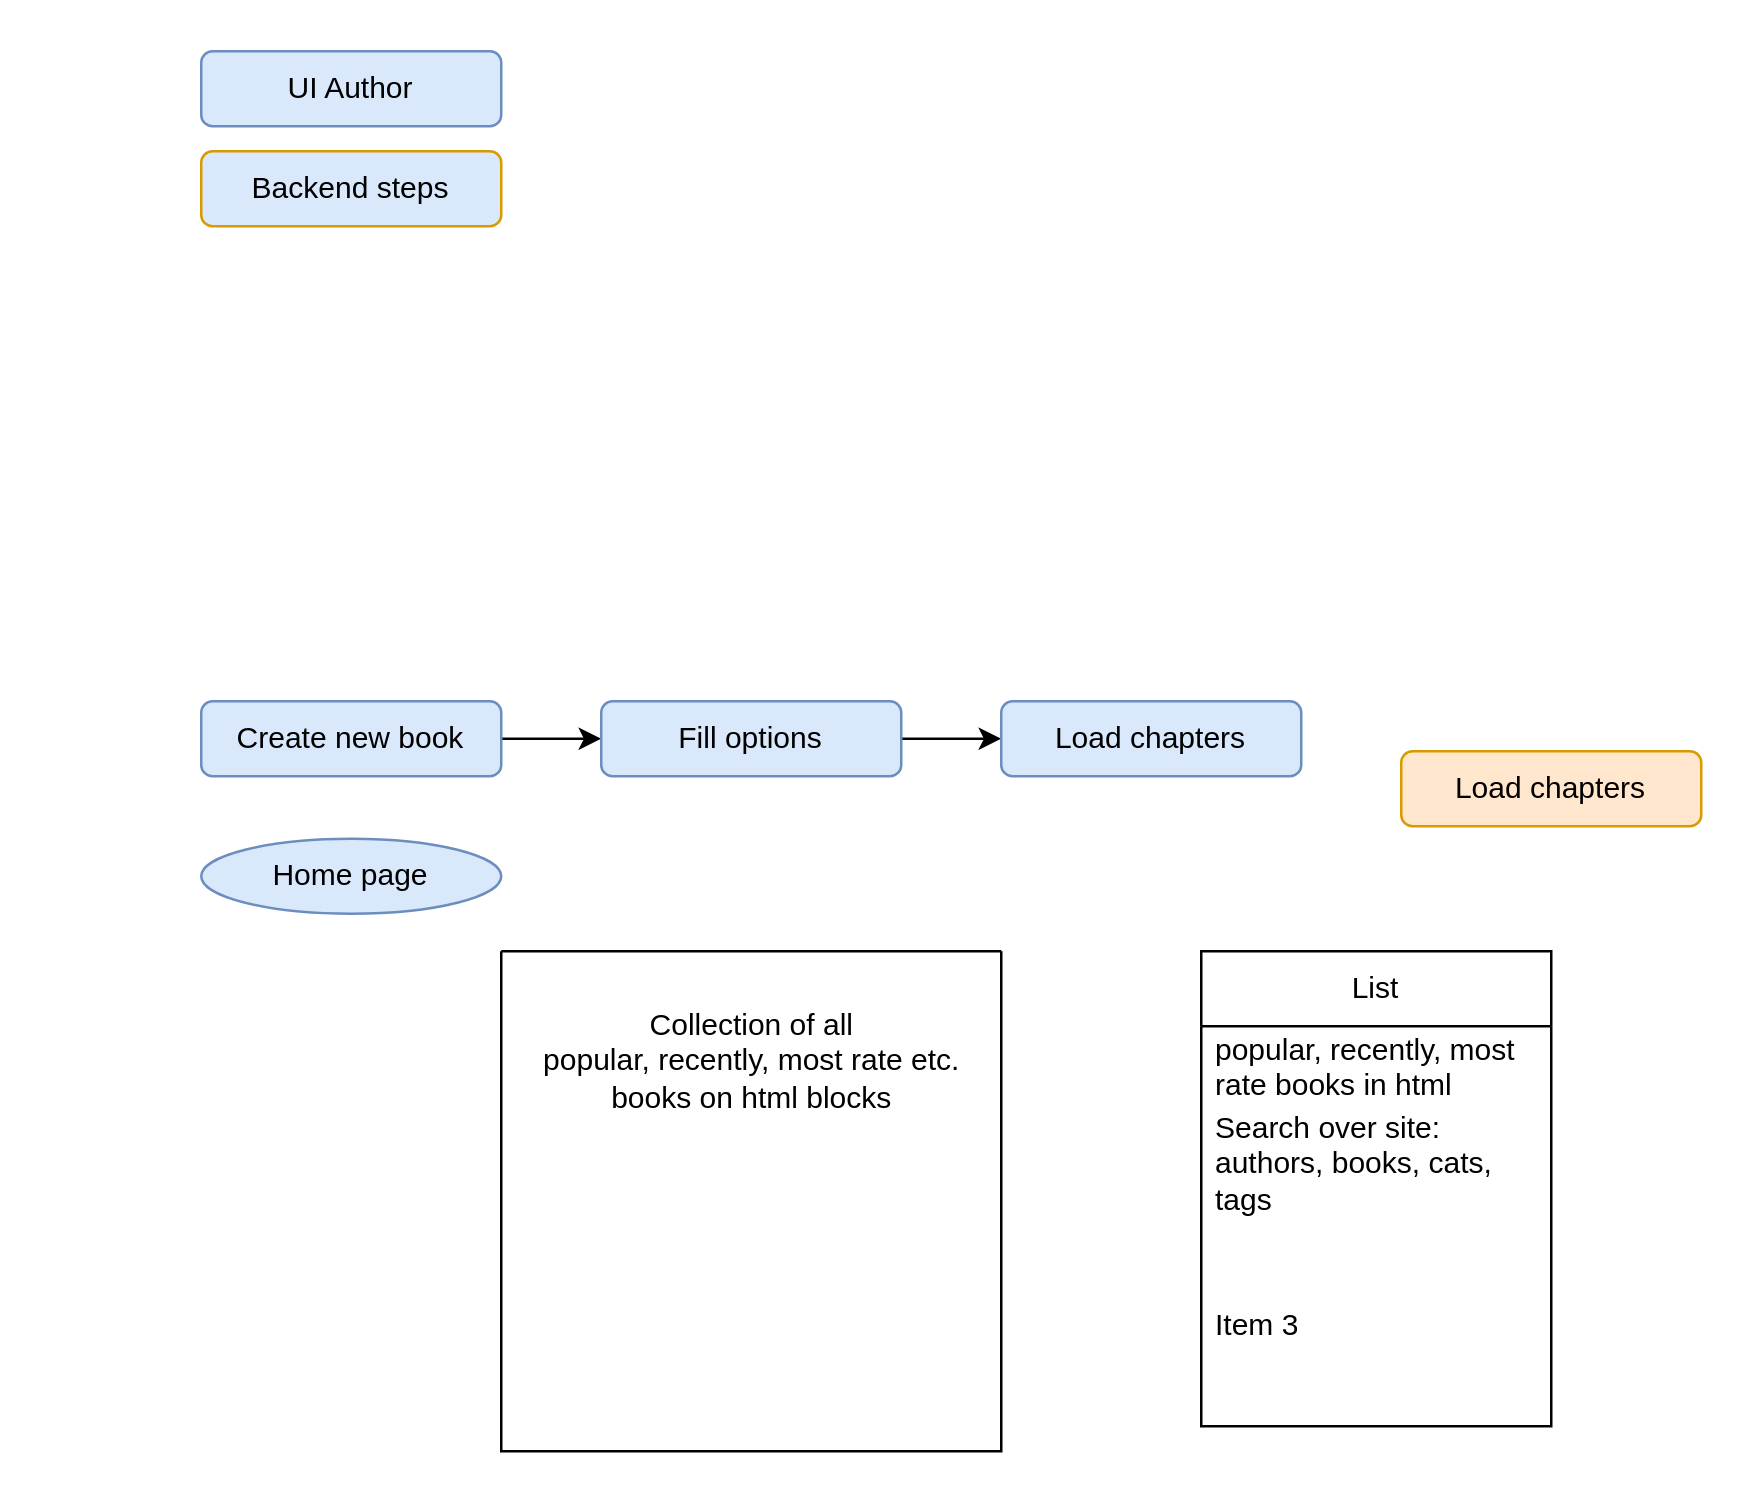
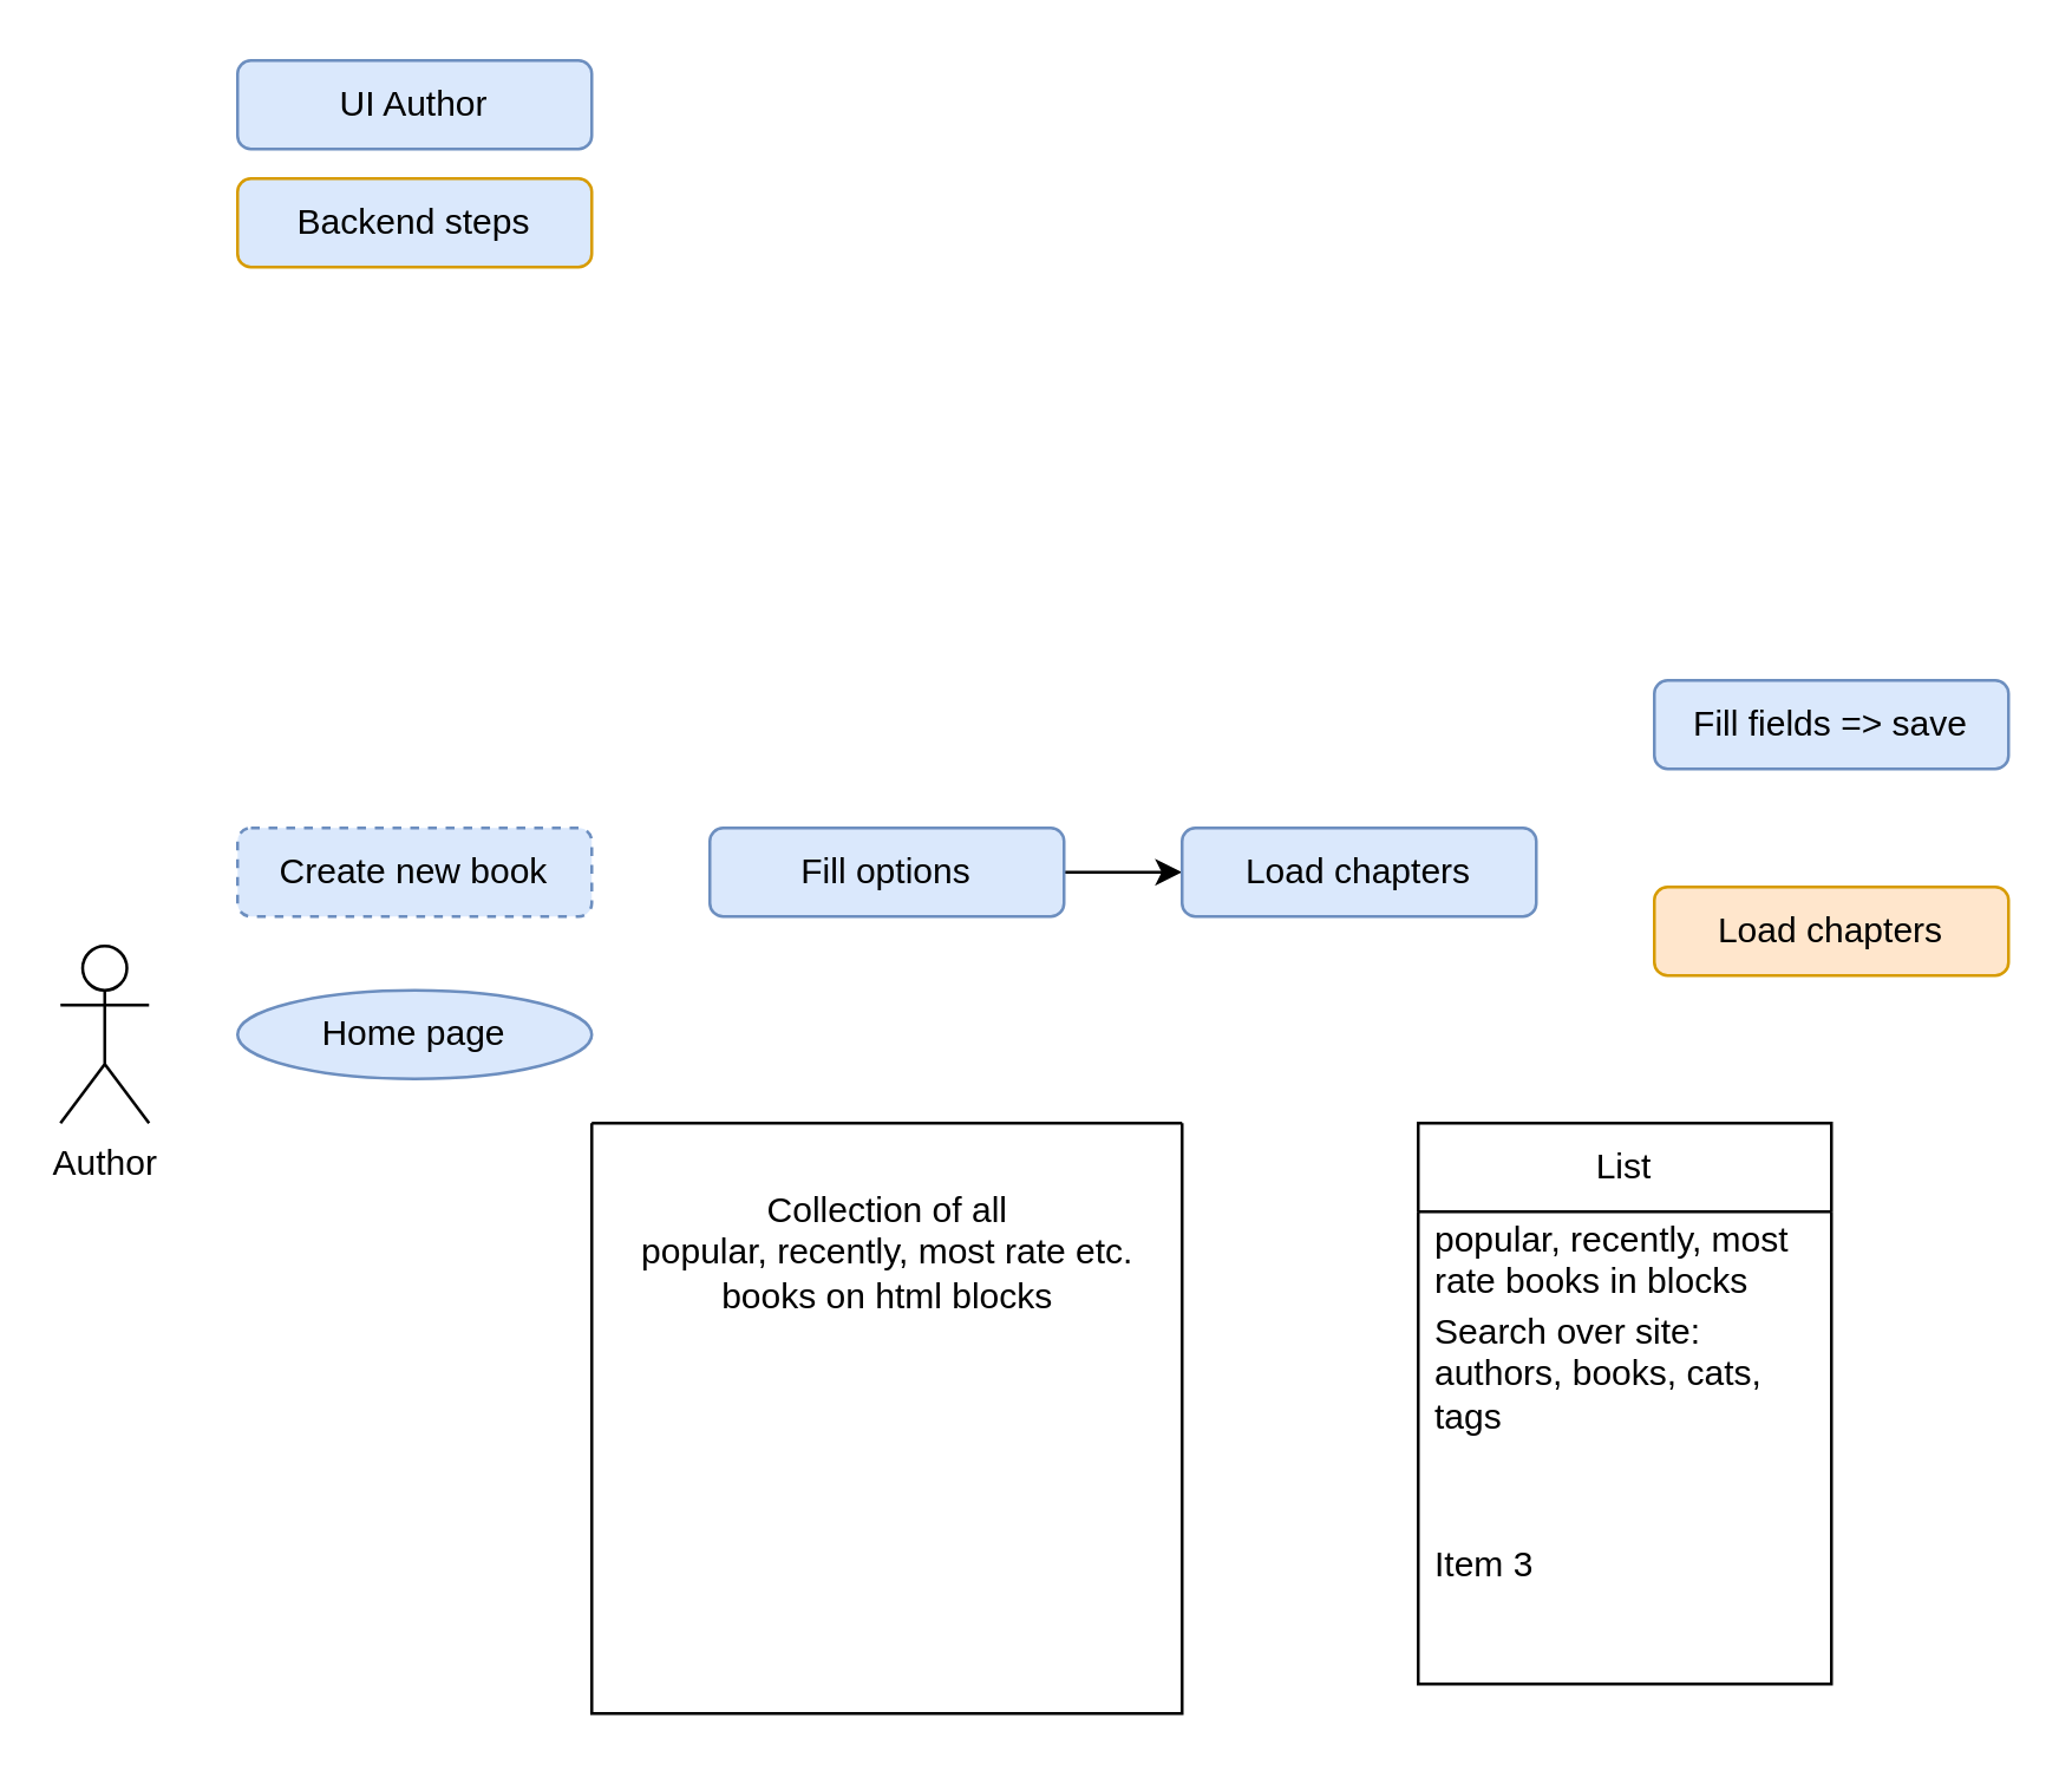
  <mxCell id="0" />
  <mxCell id="1" parent="0" />
- <mxCell id="3" style="edgeStyle=orthogonalEdgeStyle;rounded=0;orthogonalLoop=1;jettySize=auto;html=1;exitX=1;exitY=0.5;exitDx=0;exitDy=0;" edge="1" parent="1" source="4" target="6"><mxGeometry relative="1" as="geometry" /></mxCell>
- <mxCell id="4" value="Create new book" style="rounded=1;whiteSpace=wrap;html=1;fillColor=#dae8fc;strokeColor=#6c8ebf;" vertex="1" parent="1"><mxGeometry x="80" y="280" width="120" height="30" as="geometry" /></mxCell>
+ <mxCell id="2" value="Author" style="shape=umlActor;verticalLabelPosition=bottom;verticalAlign=top;html=1;outlineConnect=0;" vertex="1" parent="1"><mxGeometry x="20" y="320" width="30" height="60" as="geometry" /></mxCell>
+ <mxCell id="4" value="Create new book" style="rounded=1;whiteSpace=wrap;html=1;fillColor=#dae8fc;strokeColor=#6c8ebf;dashed=1;" vertex="1" parent="1"><mxGeometry x="80" y="280" width="120" height="30" as="geometry" /></mxCell>
  <mxCell id="5" style="edgeStyle=orthogonalEdgeStyle;rounded=0;orthogonalLoop=1;jettySize=auto;html=1;exitX=1;exitY=0.5;exitDx=0;exitDy=0;entryX=0;entryY=0.5;entryDx=0;entryDy=0;" edge="1" parent="1" source="6" target="7"><mxGeometry relative="1" as="geometry" /></mxCell>
  <mxCell id="6" value="Fill options" style="rounded=1;whiteSpace=wrap;html=1;fillColor=#dae8fc;strokeColor=#6c8ebf;" vertex="1" parent="1"><mxGeometry x="240" y="280" width="120" height="30" as="geometry" /></mxCell>
  <mxCell id="7" value="Load chapters" style="rounded=1;whiteSpace=wrap;html=1;fillColor=#dae8fc;strokeColor=#6c8ebf;" vertex="1" parent="1"><mxGeometry x="400" y="280" width="120" height="30" as="geometry" /></mxCell>
+ <mxCell id="8" value="Fill fields =&amp;gt; save" style="rounded=1;whiteSpace=wrap;html=1;fillColor=#dae8fc;strokeColor=#6c8ebf;" vertex="1" parent="1"><mxGeometry x="560" y="230" width="120" height="30" as="geometry" /></mxCell>
  <mxCell id="9" value="Load chapters" style="rounded=1;whiteSpace=wrap;html=1;fillColor=#ffe6cc;strokeColor=#d79b00;" vertex="1" parent="1"><mxGeometry x="560" y="300" width="120" height="30" as="geometry" /></mxCell>
  <mxCell id="10" value="UI Author" style="rounded=1;whiteSpace=wrap;html=1;fillColor=#dae8fc;strokeColor=#6c8ebf;" vertex="1" parent="1"><mxGeometry x="80" y="20" width="120" height="30" as="geometry" /></mxCell>
  <mxCell id="11" value="Backend steps" style="rounded=1;whiteSpace=wrap;html=1;fillColor=#dae8fc;strokeColor=#d79b00;" vertex="1" parent="1"><mxGeometry x="80" y="60" width="120" height="30" as="geometry" /></mxCell>
  <mxCell id="12" value="Home page" style="ellipse;whiteSpace=wrap;html=1;fillColor=#dae8fc;strokeColor=#6c8ebf;" vertex="1" parent="1"><mxGeometry x="80" y="335" width="120" height="30" as="geometry" /></mxCell>
  <mxCell id="13" value="" style="swimlane;startSize=0;" vertex="1" parent="1"><mxGeometry x="200" y="380" width="200" height="200" as="geometry"><mxRectangle x="290" y="450" width="50" height="40" as="alternateBounds" /></mxGeometry></mxCell>
  <mxCell id="14" value="Collection of all &lt;br&gt;popular, recently, most rate etc.&lt;br&gt;books on html blocks&lt;br&gt;" style="text;html=1;align=center;verticalAlign=middle;resizable=0;points=[];autosize=1;strokeColor=none;fillColor=none;" vertex="1" parent="13"><mxGeometry x="5" y="14" width="190" height="60" as="geometry" /></mxCell>
  <mxCell id="15" value="List" style="swimlane;fontStyle=0;childLayout=stackLayout;horizontal=1;startSize=30;horizontalStack=0;resizeParent=1;resizeParentMax=0;resizeLast=0;collapsible=1;marginBottom=0;whiteSpace=wrap;html=1;" vertex="1" parent="1"><mxGeometry x="480" y="380" width="140" height="190" as="geometry" /></mxCell>
- <mxCell id="16" value="popular, recently, most rate books in html" style="text;strokeColor=none;fillColor=none;align=left;verticalAlign=middle;spacingLeft=4;spacingRight=4;overflow=hidden;points=[[0,0.5],[1,0.5]];portConstraint=eastwest;rotatable=0;whiteSpace=wrap;html=1;" vertex="1" parent="15"><mxGeometry y="30" width="140" height="30" as="geometry" /></mxCell>
+ <mxCell id="16" value="popular, recently, most rate books in blocks" style="text;strokeColor=none;fillColor=none;align=left;verticalAlign=middle;spacingLeft=4;spacingRight=4;overflow=hidden;points=[[0,0.5],[1,0.5]];portConstraint=eastwest;rotatable=0;whiteSpace=wrap;html=1;" vertex="1" parent="15"><mxGeometry y="30" width="140" height="30" as="geometry" /></mxCell>
  <mxCell id="17" value="Search over site: authors, books, cats, tags" style="text;strokeColor=none;fillColor=none;align=left;verticalAlign=middle;spacingLeft=4;spacingRight=4;overflow=hidden;points=[[0,0.5],[1,0.5]];portConstraint=eastwest;rotatable=0;whiteSpace=wrap;html=1;" vertex="1" parent="15"><mxGeometry y="60" width="140" height="50" as="geometry" /></mxCell>
  <mxCell id="18" value="Item 3" style="text;strokeColor=none;fillColor=none;align=left;verticalAlign=middle;spacingLeft=4;spacingRight=4;overflow=hidden;points=[[0,0.5],[1,0.5]];portConstraint=eastwest;rotatable=0;whiteSpace=wrap;html=1;" vertex="1" parent="15"><mxGeometry y="110" width="140" height="80" as="geometry" /></mxCell>
